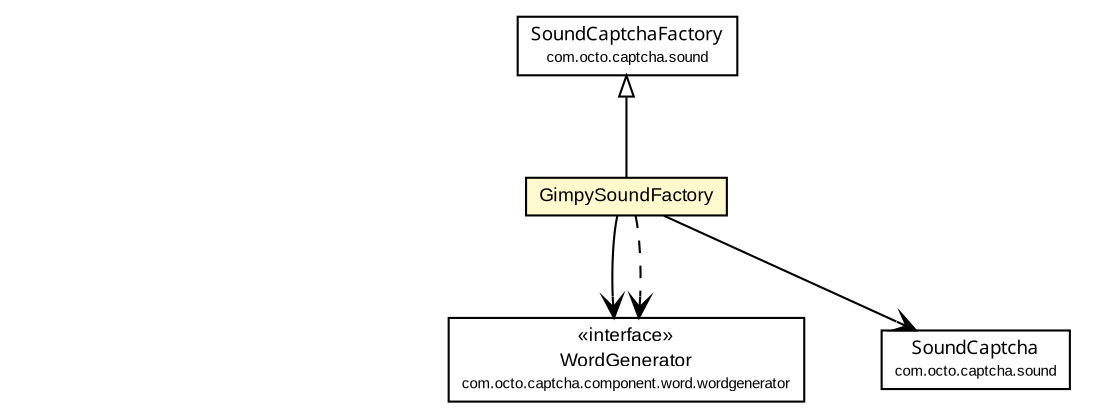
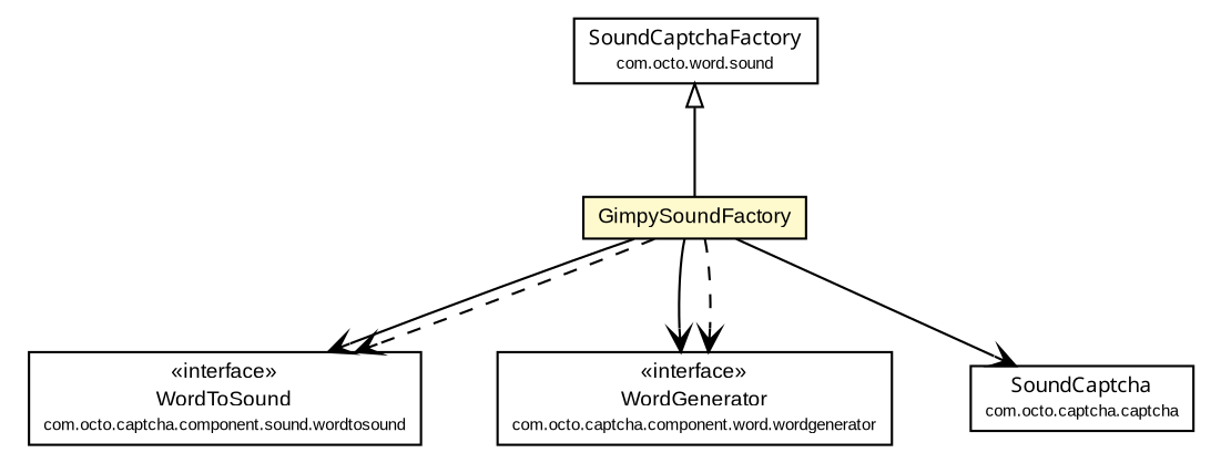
  digraph {
    node [fontcolor=black fontname=arial fontsize=9.0 shape=plaintext]
    edge [arrowhead=open color=black fontcolor=black fontname=arial fontsize=10.0 headport=p labelfontname=arial labelfontsize=10 tailport=p]
+   n1 [label=<<table border="0" cellborder="1" cellspacing="0" cellpadding="2" port="p" href="../../component/sound/wordtosound/WordToSound.html"> 		<tr><td><table border="0" cellspacing="0" cellpadding="1"> 			<tr><td> &laquo;interface&raquo; </td></tr> 			<tr><td> WordToSound </td></tr> 			<tr><td><font point-size="7.0"> com.octo.captcha.component.sound.wordtosound </font></td></tr> 		</table></td></tr> 		</table>>]
    n2 [label=<<table border="0" cellborder="1" cellspacing="0" cellpadding="2" port="p" href="../../component/word/wordgenerator/WordGenerator.html"> 		<tr><td><table border="0" cellspacing="0" cellpadding="1"> 			<tr><td> &laquo;interface&raquo; </td></tr> 			<tr><td> WordGenerator </td></tr> 			<tr><td><font point-size="7.0"> com.octo.captcha.component.word.wordgenerator </font></td></tr> 		</table></td></tr> 		</table>>]
    n3 [label=<<table border="0" cellborder="1" cellspacing="0" cellpadding="2" port="p" bgcolor="lemonChiffon" href="./GimpySoundFactory.html"> 		<tr><td><table border="0" cellspacing="0" cellpadding="1"> 			<tr><td> GimpySoundFactory </td></tr> 		</table></td></tr> 		</table>>]
-   n4 [label=<<table border="0" cellborder="1" cellspacing="0" cellpadding="2" port="p" href="../SoundCaptcha.html"> 		<tr><td><table border="0" cellspacing="0" cellpadding="1"> 			<tr><td><font face="ariali"> SoundCaptcha </font></td></tr> 			<tr><td><font point-size="7.0"> com.octo.captcha.sound </font></td></tr> 		</table></td></tr> 		</table>>]
-   n5 [label=<<table border="0" cellborder="1" cellspacing="0" cellpadding="2" port="p" href="../SoundCaptchaFactory.html"> 		<tr><td><table border="0" cellspacing="0" cellpadding="1"> 			<tr><td><font face="ariali"> SoundCaptchaFactory </font></td></tr> 			<tr><td><font point-size="7.0"> com.octo.captcha.sound </font></td></tr> 		</table></td></tr> 		</table>>]
+   n4 [label=<<table border="0" cellborder="1" cellspacing="0" cellpadding="2" port="p" href="../SoundCaptcha.html"> 		<tr><td><table border="0" cellspacing="0" cellpadding="1"> 			<tr><td><font face="ariali"> SoundCaptcha </font></td></tr> 			<tr><td><font point-size="7.0"> com.octo.captcha.captcha </font></td></tr> 		</table></td></tr> 		</table>>]
+   n5 [label=<<table border="0" cellborder="1" cellspacing="0" cellpadding="2" port="p" href="../SoundCaptchaFactory.html"> 		<tr><td><table border="0" cellspacing="0" cellpadding="1"> 			<tr><td><font face="ariali"> SoundCaptchaFactory </font></td></tr> 			<tr><td><font point-size="7.0"> com.octo.word.sound </font></td></tr> 		</table></td></tr> 		</table>>]
+   n3 -> n1
+   n3 -> n1 [style=dashed]
    n3 -> n2
    n3 -> n2 [style=dashed]
    n3 -> n4 [style=solid]
    n5 -> n3 [arrowtail=empty dir=back fontsize=10 arrowhead="" color="" fontcolor=""]
  }
